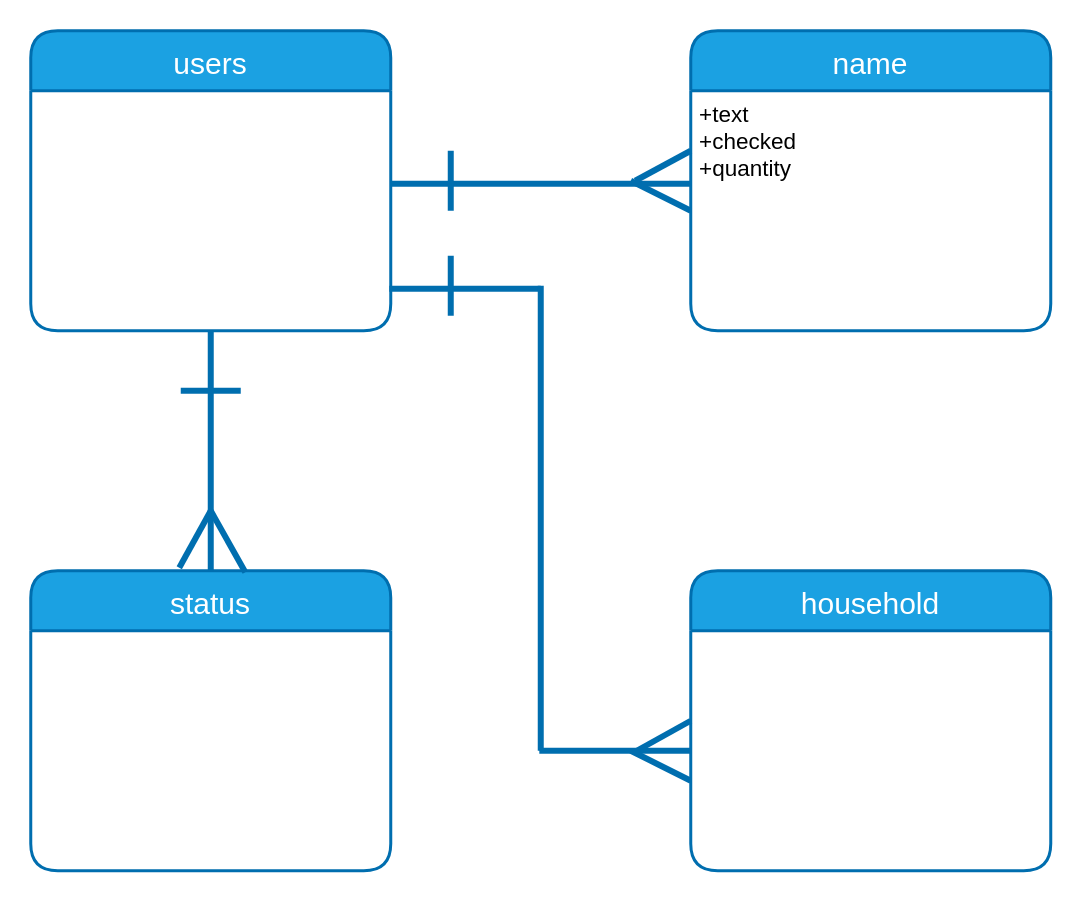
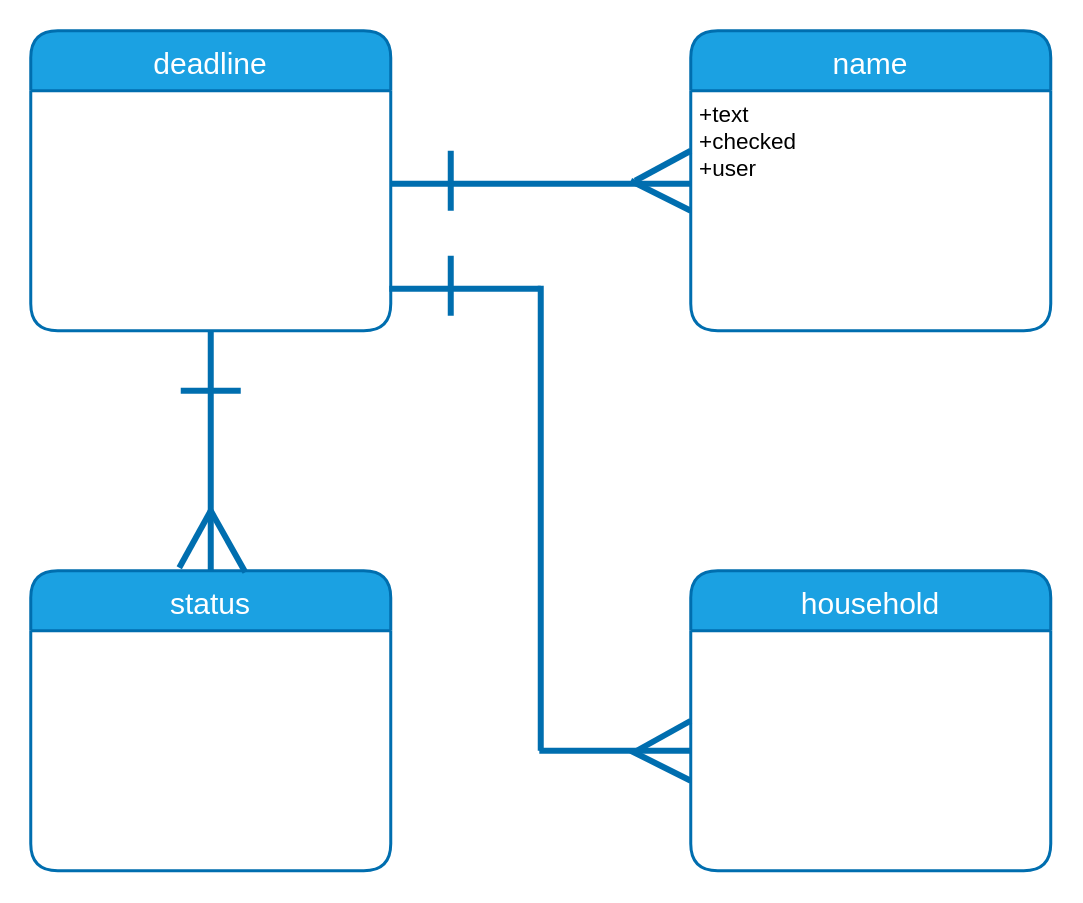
  <mxCell id="0" />
  <mxCell id="1" parent="0" />
- <mxCell id="2" value="users" style="swimlane;childLayout=stackLayout;horizontal=1;startSize=40;horizontalStack=0;rounded=1;fontSize=20;fontStyle=0;strokeWidth=2;resizeParent=0;resizeLast=1;shadow=0;dashed=0;align=center;strokeColor=#006EAF;fontColor=#FFFFFF;fillColor=#1BA1E2;" parent="1" vertex="1"><mxGeometry x="20" y="20" width="240" height="200" as="geometry" /></mxCell>
+ <mxCell id="2" value="deadline" style="swimlane;childLayout=stackLayout;horizontal=1;startSize=40;horizontalStack=0;rounded=1;fontSize=20;fontStyle=0;strokeWidth=2;resizeParent=0;resizeLast=1;shadow=0;dashed=0;align=center;strokeColor=#006EAF;fontColor=#FFFFFF;fillColor=#1BA1E2;" parent="1" vertex="1"><mxGeometry x="20" y="20" width="240" height="200" as="geometry" /></mxCell>
  <mxCell id="3" value="+nickname&#10;+email&#10;+ecrypted_password&#10;+birthday&#10;+sex&#10;+position&#10;+household" style="align=left;strokeColor=none;fillColor=none;spacingLeft=4;fontSize=15;verticalAlign=top;resizable=0;rotatable=0;part=1;fontColor=#FFFFFF;" parent="2" vertex="1"><mxGeometry y="40" width="240" height="160" as="geometry" /></mxCell>
  <mxCell id="4" value="status" style="swimlane;childLayout=stackLayout;horizontal=1;startSize=40;horizontalStack=0;rounded=1;fontSize=20;fontStyle=0;strokeWidth=2;resizeParent=0;resizeLast=1;shadow=0;dashed=0;align=center;fillColor=#1ba1e2;strokeColor=#006EAF;fontColor=#FFFFFF;" parent="1" vertex="1"><mxGeometry x="20" y="380" width="240" height="200" as="geometry" /></mxCell>
  <mxCell id="5" value="+name&#10;+users&#10;+quantity_id&#10;+deadline&#10;+status&#10;+user" style="align=left;strokeColor=none;fillColor=none;spacingLeft=4;fontSize=15;verticalAlign=top;resizable=0;rotatable=0;part=1;fontColor=#FFFFFF;" parent="4" vertex="1"><mxGeometry y="40" width="240" height="160" as="geometry" /></mxCell>
  <mxCell id="6" value="" style="endArrow=none;html=1;rounded=0;fontSize=17;entryX=0.5;entryY=1;entryDx=0;entryDy=0;exitX=0.5;exitY=0;exitDx=0;exitDy=0;strokeWidth=4;fillColor=#1ba1e2;strokeColor=#006EAF;" parent="1" source="4" target="3" edge="1"><mxGeometry relative="1" as="geometry"><mxPoint x="230" y="440" as="sourcePoint" /><mxPoint x="390" y="440" as="targetPoint" /></mxGeometry></mxCell>
  <mxCell id="7" value="" style="endArrow=none;html=1;rounded=0;strokeWidth=4;fontSize=17;fillColor=#1ba1e2;strokeColor=#006EAF;" parent="1" edge="1"><mxGeometry relative="1" as="geometry"><mxPoint x="120" y="260" as="sourcePoint" /><mxPoint x="160" y="260" as="targetPoint" /></mxGeometry></mxCell>
  <mxCell id="8" value="" style="endArrow=none;html=1;rounded=0;strokeWidth=4;fontSize=17;entryX=0.596;entryY=0.005;entryDx=0;entryDy=0;entryPerimeter=0;fillColor=#1ba1e2;strokeColor=#006EAF;" parent="1" target="4" edge="1"><mxGeometry relative="1" as="geometry"><mxPoint x="140" y="340" as="sourcePoint" /><mxPoint x="390" y="440" as="targetPoint" /></mxGeometry></mxCell>
  <mxCell id="9" value="" style="endArrow=none;html=1;rounded=0;strokeWidth=4;fontSize=17;fillColor=#1ba1e2;strokeColor=#006EAF;" parent="1" edge="1"><mxGeometry relative="1" as="geometry"><mxPoint x="140" y="340" as="sourcePoint" /><mxPoint x="119" y="378" as="targetPoint" /></mxGeometry></mxCell>
  <mxCell id="10" value="name" style="swimlane;childLayout=stackLayout;horizontal=1;startSize=40;horizontalStack=0;rounded=1;fontSize=20;fontStyle=0;strokeWidth=2;resizeParent=0;resizeLast=1;shadow=0;dashed=0;align=center;fillColor=#1ba1e2;strokeColor=#006EAF;fontColor=#ffffff;" parent="1" vertex="1"><mxGeometry x="460" y="20" width="240" height="200" as="geometry" /></mxCell>
- <mxCell id="11" value="+text&#10;+checked&#10;+quantity" style="align=left;strokeColor=none;fillColor=none;spacingLeft=4;fontSize=15;verticalAlign=top;resizable=0;rotatable=0;part=1;" parent="10" vertex="1"><mxGeometry y="40" width="240" height="160" as="geometry" /></mxCell>
+ <mxCell id="11" value="+text&#10;+checked&#10;+user" style="align=left;strokeColor=none;fillColor=none;spacingLeft=4;fontSize=15;verticalAlign=top;resizable=0;rotatable=0;part=1;" parent="10" vertex="1"><mxGeometry y="40" width="240" height="160" as="geometry" /></mxCell>
  <mxCell id="12" value="" style="endArrow=none;html=1;rounded=0;fontSize=17;entryX=1;entryY=0.388;entryDx=0;entryDy=0;strokeWidth=4;fillColor=#1ba1e2;strokeColor=#006EAF;entryPerimeter=0;exitX=0;exitY=0.388;exitDx=0;exitDy=0;exitPerimeter=0;" parent="1" target="3" edge="1" source="11"><mxGeometry relative="1" as="geometry"><mxPoint x="456" y="122" as="sourcePoint" /><mxPoint x="370" y="60" as="targetPoint" /><Array as="points"><mxPoint x="390" y="122" /></Array></mxGeometry></mxCell>
  <mxCell id="13" value="" style="endArrow=none;html=1;rounded=0;strokeWidth=4;fontSize=17;fillColor=#1ba1e2;strokeColor=#006EAF;" parent="1" edge="1"><mxGeometry relative="1" as="geometry"><mxPoint x="300" y="100" as="sourcePoint" /><mxPoint x="300" y="140" as="targetPoint" /></mxGeometry></mxCell>
  <mxCell id="14" value="" style="endArrow=none;html=1;rounded=0;strokeWidth=4;fontSize=17;fillColor=#1ba1e2;strokeColor=#006EAF;entryX=0;entryY=0.5;entryDx=0;entryDy=0;" parent="1" edge="1" target="11"><mxGeometry relative="1" as="geometry"><mxPoint x="420" y="120" as="sourcePoint" /><mxPoint x="460" y="140" as="targetPoint" /></mxGeometry></mxCell>
  <mxCell id="15" value="" style="endArrow=none;html=1;rounded=0;strokeWidth=4;fontSize=17;fillColor=#1ba1e2;strokeColor=#006EAF;exitX=0;exitY=0.25;exitDx=0;exitDy=0;" parent="1" source="11" edge="1"><mxGeometry relative="1" as="geometry"><mxPoint x="450" y="120" as="sourcePoint" /><mxPoint x="423" y="120" as="targetPoint" /></mxGeometry></mxCell>
  <mxCell id="16" value="household" style="swimlane;childLayout=stackLayout;horizontal=1;startSize=40;horizontalStack=0;rounded=1;fontSize=20;fontStyle=0;strokeWidth=2;resizeParent=0;resizeLast=1;shadow=0;dashed=0;align=center;fillColor=#1ba1e2;strokeColor=#006EAF;fontColor=#FFFFFF;" vertex="1" parent="1"><mxGeometry x="460" y="380" width="240" height="200" as="geometry" /></mxCell>
  <mxCell id="17" value="+name&#10;+food_text&#10;+recipe_position&#10;+user" style="align=left;strokeColor=none;fillColor=none;spacingLeft=4;fontSize=15;verticalAlign=top;resizable=0;rotatable=0;part=1;fontColor=#FFFFFF;" vertex="1" parent="16"><mxGeometry y="40" width="240" height="160" as="geometry" /></mxCell>
  <mxCell id="18" value="" style="endArrow=none;html=1;rounded=0;fontSize=17;entryX=0.996;entryY=0.825;entryDx=0;entryDy=0;strokeWidth=4;fillColor=#1ba1e2;strokeColor=#006EAF;entryPerimeter=0;" edge="1" parent="1" target="3"><mxGeometry relative="1" as="geometry"><mxPoint x="360" y="192" as="sourcePoint" /><mxPoint x="250" y="240" as="targetPoint" /></mxGeometry></mxCell>
  <mxCell id="19" value="" style="endArrow=none;html=1;rounded=0;strokeWidth=4;fontSize=17;fillColor=#1ba1e2;strokeColor=#006EAF;" edge="1" parent="1"><mxGeometry relative="1" as="geometry"><mxPoint x="360" y="190" as="sourcePoint" /><mxPoint x="360" y="500" as="targetPoint" /></mxGeometry></mxCell>
  <mxCell id="20" value="" style="endArrow=none;html=1;rounded=0;fontSize=17;entryX=0.996;entryY=0.825;entryDx=0;entryDy=0;strokeWidth=4;fillColor=#1ba1e2;strokeColor=#006EAF;entryPerimeter=0;" edge="1" parent="1"><mxGeometry relative="1" as="geometry"><mxPoint x="460" y="500" as="sourcePoint" /><mxPoint x="359.04" y="500" as="targetPoint" /></mxGeometry></mxCell>
  <mxCell id="21" value="" style="endArrow=none;html=1;rounded=0;strokeWidth=4;fontSize=17;fillColor=#1ba1e2;strokeColor=#006EAF;" edge="1" parent="1"><mxGeometry relative="1" as="geometry"><mxPoint x="420" y="500" as="sourcePoint" /><mxPoint x="460" y="520" as="targetPoint" /><Array as="points"><mxPoint x="440" y="510" /></Array></mxGeometry></mxCell>
  <mxCell id="22" value="" style="endArrow=none;html=1;rounded=0;strokeWidth=4;fontSize=17;fillColor=#1ba1e2;strokeColor=#006EAF;exitX=-0.004;exitY=0.363;exitDx=0;exitDy=0;exitPerimeter=0;" edge="1" parent="1"><mxGeometry relative="1" as="geometry"><mxPoint x="460" y="480" as="sourcePoint" /><mxPoint x="424" y="500" as="targetPoint" /></mxGeometry></mxCell>
  <mxCell id="23" value="" style="endArrow=none;html=1;rounded=0;strokeWidth=4;fontSize=17;fillColor=#1ba1e2;strokeColor=#006EAF;" edge="1" parent="1"><mxGeometry relative="1" as="geometry"><mxPoint x="300" y="170" as="sourcePoint" /><mxPoint x="300" y="210" as="targetPoint" /><Array as="points"><mxPoint x="300" y="190" /></Array></mxGeometry></mxCell>
